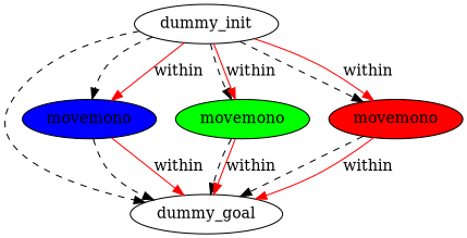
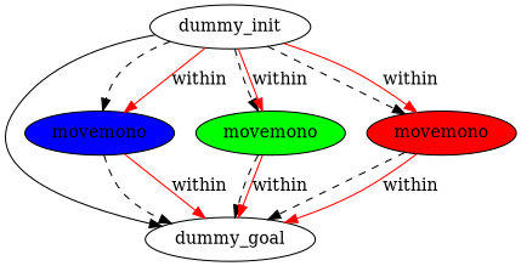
  digraph {
    node [fillcolor=white style=filled]
    edge [color=black style=dashed]
    n1 [label=dummy_init]
    n2 [label=dummy_goal]
    n3 [fillcolor=blue label=movemono]
    n4 [fillcolor=green label=movemono]
    n5 [fillcolor=red label=movemono]
-   n1 -> n2
+   n1 -> n2 [style=solid]
    n1 -> n3
    n1 -> n3 [color=red label=within style=""]
    n1 -> n4
    n1 -> n4 [color=red label=within style=""]
    n1 -> n5
    n1 -> n5 [color=red label=within style=""]
    n3 -> n2
    n3 -> n2 [color=red label=within style=""]
    n4 -> n2
    n4 -> n2 [color=red label=within style=""]
    n5 -> n2
    n5 -> n2 [color=red label=within style=""]
  }
